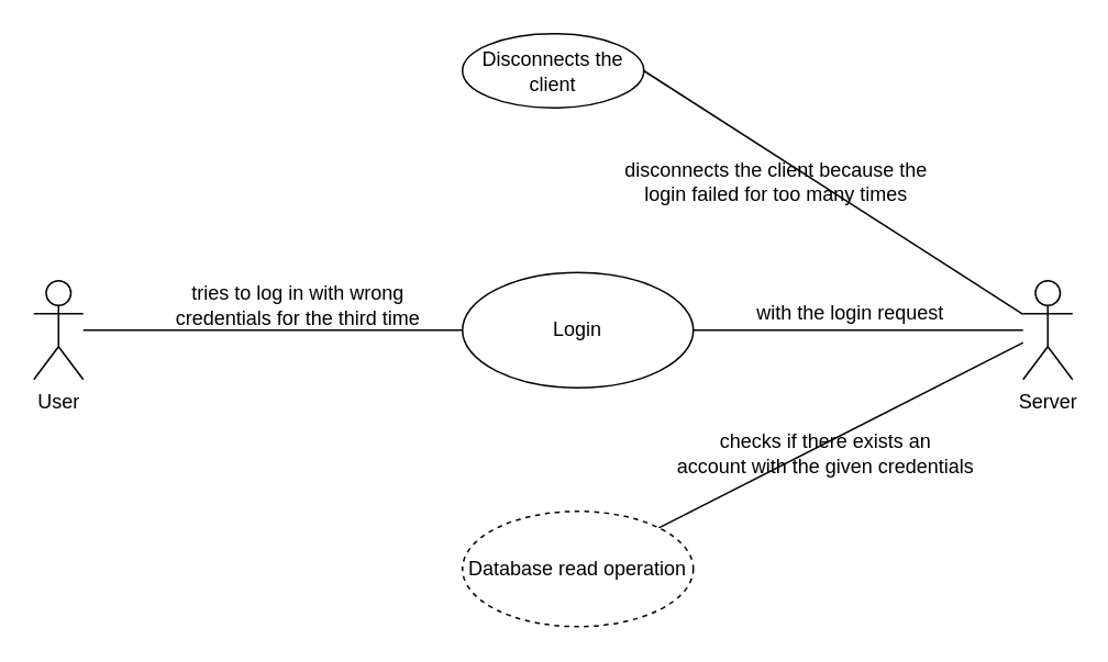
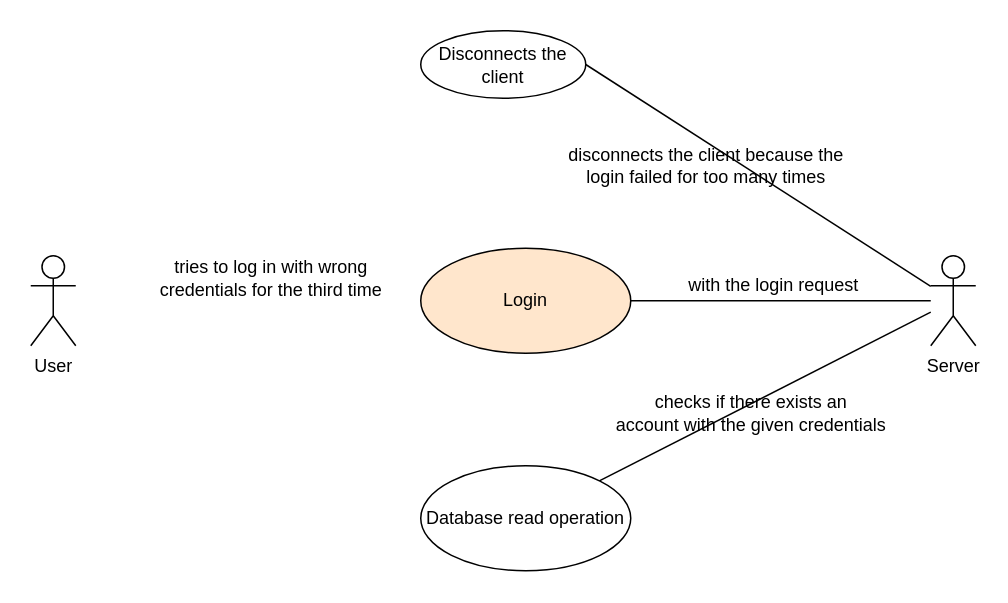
  <mxCell id="0" />
  <mxCell id="1" parent="0" />
- <mxCell id="2" style="edgeStyle=orthogonalEdgeStyle;rounded=0;orthogonalLoop=1;jettySize=auto;html=1;entryX=0;entryY=0.5;entryDx=0;entryDy=0;endArrow=none;endFill=0;" edge="1" parent="1" source="3" target="7"><mxGeometry relative="1" as="geometry" /></mxCell>
  <mxCell id="3" value="User" style="shape=umlActor;verticalLabelPosition=bottom;verticalAlign=top;html=1;" vertex="1" parent="1"><mxGeometry x="20" y="170" width="30" height="60" as="geometry" /></mxCell>
  <mxCell id="4" style="rounded=0;orthogonalLoop=1;jettySize=auto;html=1;entryX=1;entryY=0.5;entryDx=0;entryDy=0;endArrow=none;endFill=0;" edge="1" parent="1" source="5" target="13"><mxGeometry relative="1" as="geometry" /></mxCell>
  <mxCell id="5" value="Server" style="shape=umlActor;verticalLabelPosition=bottom;verticalAlign=top;html=1;" vertex="1" parent="1"><mxGeometry x="620" y="170" width="30" height="60" as="geometry" /></mxCell>
  <mxCell id="6" style="edgeStyle=orthogonalEdgeStyle;rounded=0;orthogonalLoop=1;jettySize=auto;html=1;endArrow=none;endFill=0;" edge="1" parent="1" source="7" target="5"><mxGeometry relative="1" as="geometry" /></mxCell>
- <mxCell id="7" value="Login" style="ellipse;whiteSpace=wrap;html=1;" vertex="1" parent="1"><mxGeometry x="280" y="165" width="140" height="70" as="geometry" /></mxCell>
+ <mxCell id="7" value="Login" style="ellipse;whiteSpace=wrap;html=1;fillColor=#ffe6cc;" vertex="1" parent="1"><mxGeometry x="280" y="165" width="140" height="70" as="geometry" /></mxCell>
  <mxCell id="8" value="tries to log in with wrong &lt;br&gt;credentials for the third time" style="text;html=1;align=center;verticalAlign=middle;resizable=0;points=[];autosize=1;strokeColor=none;fillColor=none;" vertex="1" parent="1"><mxGeometry x="100" y="170" width="160" height="30" as="geometry" /></mxCell>
  <mxCell id="9" value="with the login request" style="text;html=1;align=center;verticalAlign=middle;resizable=0;points=[];autosize=1;strokeColor=none;fillColor=none;" vertex="1" parent="1"><mxGeometry x="440" y="180" width="150" height="20" as="geometry" /></mxCell>
  <mxCell id="10" style="rounded=0;orthogonalLoop=1;jettySize=auto;html=1;endArrow=none;endFill=0;" edge="1" parent="1" target="11" source="5"><mxGeometry relative="1" as="geometry"><mxPoint x="590" y="240" as="sourcePoint" /></mxGeometry></mxCell>
- <mxCell id="11" value="Database read operation" style="ellipse;whiteSpace=wrap;html=1;dashed=1;" vertex="1" parent="1"><mxGeometry x="280" y="310" width="140" height="70" as="geometry" /></mxCell>
+ <mxCell id="11" value="Database read operation" style="ellipse;whiteSpace=wrap;html=1;" vertex="1" parent="1"><mxGeometry x="280" y="310" width="140" height="70" as="geometry" /></mxCell>
  <mxCell id="12" value="checks if there exists an &lt;br&gt;account with the given credentials" style="text;html=1;align=center;verticalAlign=middle;resizable=0;points=[];autosize=1;strokeColor=none;fillColor=none;" vertex="1" parent="1"><mxGeometry x="400" y="260" width="200" height="30" as="geometry" /></mxCell>
  <mxCell id="13" value="Disconnects the client" style="ellipse;whiteSpace=wrap;html=1;" vertex="1" parent="1"><mxGeometry x="280" y="20" width="110" height="45" as="geometry" /></mxCell>
  <mxCell id="14" value="disconnects the client because the &lt;br&gt;login failed for too many times" style="text;html=1;align=center;verticalAlign=middle;resizable=0;points=[];autosize=1;strokeColor=none;fillColor=none;" vertex="1" parent="1"><mxGeometry x="370" y="95" width="200" height="30" as="geometry" /></mxCell>
